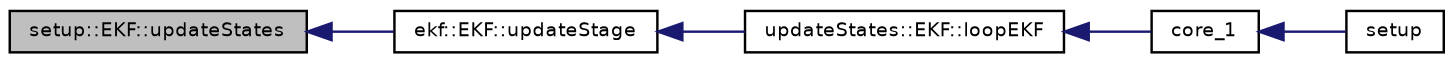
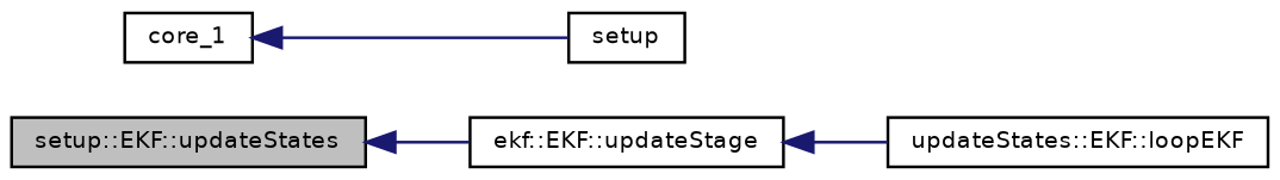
  digraph {
    fontname="DejaVu Sans"
    rankdir=LR
    node [color=black fontname="DejaVu Sans" fontsize=8 shape=record]
    edge [color=midnightblue dir=back fontname="DejaVu Sans" fontsize=8 labelfontname=DejaVuSansMono labelfontsize=8 style=solid]
    n1 [fillcolor=grey75 fontcolor=black height=0.2 label="setup::EKF::updateStates" style=filled width=0.4]
    n2 [height=0.2 label="ekf::EKF::updateStage" width=0.4]
    n3 [height=0.2 label="updateStates::EKF::loopEKF" width=0.4]
    n4 [height=0.2 label=core_1 width=0.4]
    n5 [height=0.2 label=setup width=0.4]
    n1 -> n2
    n2 -> n3
-   n3 -> n4
    n4 -> n5
  }
